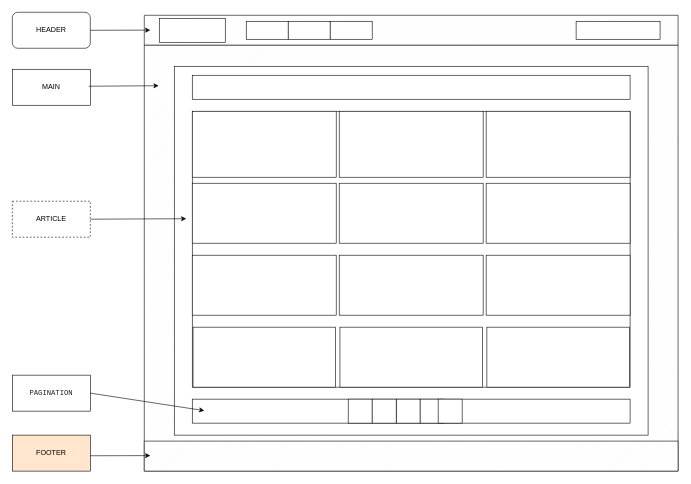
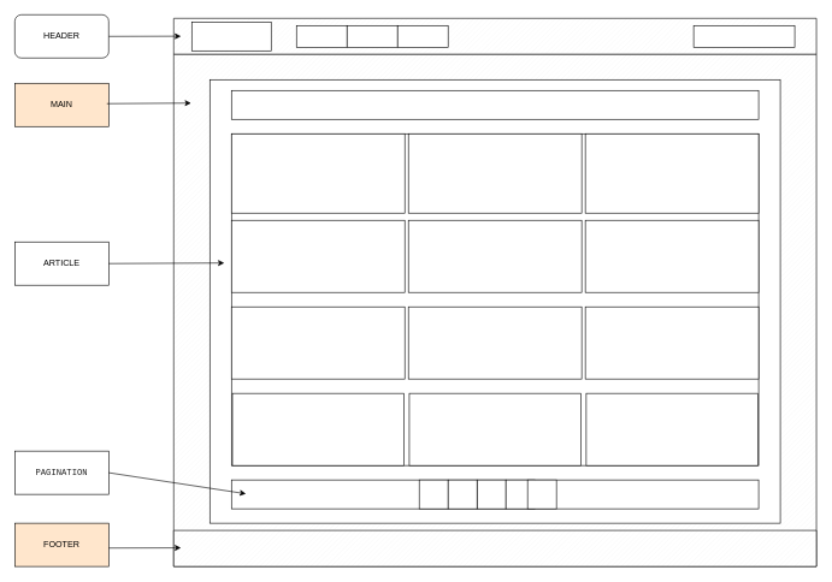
  <mxCell id="0" />
  <mxCell id="1" parent="0" />
  <mxCell id="2" value="" style="verticalLabelPosition=bottom;verticalAlign=top;html=1;shape=mxgraph.basic.patternFillRect;fillStyle=diag;step=5;fillStrokeWidth=0.2;fillStrokeColor=#dddddd;" vertex="1" parent="1"><mxGeometry x="240" y="25" width="890" height="50" as="geometry" /></mxCell>
  <mxCell id="3" value="" style="rounded=0;whiteSpace=wrap;html=1;" vertex="1" parent="1"><mxGeometry x="265" y="30" width="110" height="40" as="geometry" /></mxCell>
  <mxCell id="4" value="" style="rounded=0;whiteSpace=wrap;html=1;" vertex="1" parent="1"><mxGeometry x="410" y="35" width="70" height="30" as="geometry" /></mxCell>
  <mxCell id="5" value="" style="rounded=0;whiteSpace=wrap;html=1;" vertex="1" parent="1"><mxGeometry x="480" y="35" width="70" height="30" as="geometry" /></mxCell>
  <mxCell id="6" value="" style="rounded=0;whiteSpace=wrap;html=1;" vertex="1" parent="1"><mxGeometry x="550" y="35" width="70" height="30" as="geometry" /></mxCell>
  <mxCell id="7" value="" style="rounded=0;whiteSpace=wrap;html=1;" vertex="1" parent="1"><mxGeometry x="960" y="35" width="140" height="30" as="geometry" /></mxCell>
  <mxCell id="8" value="" style="verticalLabelPosition=bottom;verticalAlign=top;html=1;shape=mxgraph.basic.patternFillRect;fillStyle=diag;step=5;fillStrokeWidth=0.2;fillStrokeColor=#dddddd;" vertex="1" parent="1"><mxGeometry x="240" y="75" width="890" height="710" as="geometry" /></mxCell>
  <mxCell id="9" value="" style="rounded=0;whiteSpace=wrap;html=1;" vertex="1" parent="1"><mxGeometry x="290" y="110" width="790" height="615" as="geometry" /></mxCell>
  <mxCell id="10" value="" style="rounded=0;whiteSpace=wrap;html=1;" vertex="1" parent="1"><mxGeometry x="320" y="125" width="730" height="40" as="geometry" /></mxCell>
  <mxCell id="11" value="" style="rounded=0;whiteSpace=wrap;html=1;" vertex="1" parent="1"><mxGeometry x="320" y="185" width="730" height="460" as="geometry" /></mxCell>
  <mxCell id="12" value="" style="rounded=0;whiteSpace=wrap;html=1;" vertex="1" parent="1"><mxGeometry x="320" y="185" width="240" height="110" as="geometry" /></mxCell>
  <mxCell id="13" value="" style="rounded=0;whiteSpace=wrap;html=1;" vertex="1" parent="1"><mxGeometry x="565" y="185" width="240" height="110" as="geometry" /></mxCell>
  <mxCell id="14" value="" style="rounded=0;whiteSpace=wrap;html=1;" vertex="1" parent="1"><mxGeometry x="320" y="305" width="240" height="100" as="geometry" /></mxCell>
  <mxCell id="15" value="" style="rounded=0;whiteSpace=wrap;html=1;" vertex="1" parent="1"><mxGeometry x="810" y="185" width="240" height="110" as="geometry" /></mxCell>
  <mxCell id="16" value="" style="rounded=0;whiteSpace=wrap;html=1;" vertex="1" parent="1"><mxGeometry x="320" y="425" width="240" height="100" as="geometry" /></mxCell>
  <mxCell id="17" value="" style="rounded=0;whiteSpace=wrap;html=1;" vertex="1" parent="1"><mxGeometry x="321.25" y="545" width="237.5" height="100" as="geometry" /></mxCell>
  <mxCell id="18" value="" style="rounded=0;whiteSpace=wrap;html=1;" vertex="1" parent="1"><mxGeometry x="565" y="305" width="240" height="100" as="geometry" /></mxCell>
  <mxCell id="19" value="" style="rounded=0;whiteSpace=wrap;html=1;" vertex="1" parent="1"><mxGeometry x="565" y="425" width="240" height="100" as="geometry" /></mxCell>
  <mxCell id="20" value="" style="rounded=0;whiteSpace=wrap;html=1;" vertex="1" parent="1"><mxGeometry x="566.25" y="545" width="237.5" height="100" as="geometry" /></mxCell>
  <mxCell id="21" value="" style="rounded=0;whiteSpace=wrap;html=1;" vertex="1" parent="1"><mxGeometry x="810" y="305" width="240" height="100" as="geometry" /></mxCell>
  <mxCell id="22" value="" style="rounded=0;whiteSpace=wrap;html=1;" vertex="1" parent="1"><mxGeometry x="810" y="425" width="240" height="100" as="geometry" /></mxCell>
  <mxCell id="23" value="" style="rounded=0;whiteSpace=wrap;html=1;" vertex="1" parent="1"><mxGeometry x="811.25" y="545" width="237.5" height="100" as="geometry" /></mxCell>
  <mxCell id="24" value="" style="rounded=0;whiteSpace=wrap;html=1;" vertex="1" parent="1"><mxGeometry x="320" y="665" width="730" height="40" as="geometry" /></mxCell>
  <mxCell id="25" value="" style="whiteSpace=wrap;html=1;aspect=fixed;" vertex="1" parent="1"><mxGeometry x="580" y="665" width="40" height="40" as="geometry" /></mxCell>
  <mxCell id="26" value="" style="whiteSpace=wrap;html=1;aspect=fixed;" vertex="1" parent="1"><mxGeometry x="660" y="665" width="40" height="40" as="geometry" /></mxCell>
  <mxCell id="27" value="" style="whiteSpace=wrap;html=1;aspect=fixed;" vertex="1" parent="1"><mxGeometry x="700" y="665" width="40" height="40" as="geometry" /></mxCell>
  <mxCell id="28" value="" style="whiteSpace=wrap;html=1;aspect=fixed;" vertex="1" parent="1"><mxGeometry x="730" y="665" width="40" height="40" as="geometry" /></mxCell>
  <mxCell id="29" value="" style="whiteSpace=wrap;html=1;aspect=fixed;" vertex="1" parent="1"><mxGeometry x="620" y="665" width="40" height="40" as="geometry" /></mxCell>
  <mxCell id="30" value="" style="verticalLabelPosition=bottom;verticalAlign=top;html=1;shape=mxgraph.basic.patternFillRect;fillStyle=diag;step=5;fillStrokeWidth=0.2;fillStrokeColor=#dddddd;" vertex="1" parent="1"><mxGeometry x="240" y="735" width="890" height="50" as="geometry" /></mxCell>
  <mxCell id="31" value="HEADER" style="whiteSpace=wrap;html=1;rounded=1;" vertex="1" parent="1"><mxGeometry x="20" y="20" width="130" height="60" as="geometry" /></mxCell>
  <mxCell id="32" value="" style="endArrow=classic;html=1;rounded=0;entryX=0;entryY=0.5;entryDx=0;entryDy=0;entryPerimeter=0;exitX=1;exitY=0.5;exitDx=0;exitDy=0;" edge="1" parent="1" source="31"><mxGeometry width="50" height="50" relative="1" as="geometry"><mxPoint x="160" y="49.77" as="sourcePoint" /><mxPoint x="250" y="49.77" as="targetPoint" /></mxGeometry></mxCell>
- <mxCell id="33" value="MAIN" style="rounded=0;whiteSpace=wrap;html=1;" vertex="1" parent="1"><mxGeometry x="20" y="115" width="130" height="60" as="geometry" /></mxCell>
- <mxCell id="34" value="ARTICLE" style="rounded=0;whiteSpace=wrap;html=1;dashed=1;" vertex="1" parent="1"><mxGeometry x="20" y="335" width="130" height="60" as="geometry" /></mxCell>
+ <mxCell id="33" value="MAIN" style="rounded=0;whiteSpace=wrap;html=1;fillColor=#ffe6cc;" vertex="1" parent="1"><mxGeometry x="20" y="115" width="130" height="60" as="geometry" /></mxCell>
+ <mxCell id="34" value="ARTICLE" style="rounded=0;whiteSpace=wrap;html=1;" vertex="1" parent="1"><mxGeometry x="20" y="335" width="130" height="60" as="geometry" /></mxCell>
  <mxCell id="35" value="FOOTER" style="rounded=0;whiteSpace=wrap;html=1;fillColor=#ffe6cc;" vertex="1" parent="1"><mxGeometry x="20" y="725" width="130" height="60" as="geometry" /></mxCell>
  <mxCell id="36" value="" style="endArrow=classic;html=1;rounded=0;entryX=0.027;entryY=0.095;entryDx=0;entryDy=0;entryPerimeter=0;exitX=1;exitY=0.75;exitDx=0;exitDy=0;" edge="1" parent="1" target="8"><mxGeometry width="50" height="50" relative="1" as="geometry"><mxPoint x="147.41" y="143.26" as="sourcePoint" /><mxPoint x="265" y="146.73" as="targetPoint" /></mxGeometry></mxCell>
  <mxCell id="37" value="" style="endArrow=classic;html=1;rounded=0;entryX=0;entryY=0.5;entryDx=0;entryDy=0;entryPerimeter=0;exitX=1;exitY=0.5;exitDx=0;exitDy=0;" edge="1" parent="1" source="34"><mxGeometry width="50" height="50" relative="1" as="geometry"><mxPoint x="220" y="364.17" as="sourcePoint" /><mxPoint x="310" y="364.17" as="targetPoint" /></mxGeometry></mxCell>
  <mxCell id="38" value="" style="endArrow=classic;html=1;rounded=0;entryX=0;entryY=0.5;entryDx=0;entryDy=0;entryPerimeter=0;exitX=1;exitY=0.5;exitDx=0;exitDy=0;" edge="1" parent="1"><mxGeometry width="50" height="50" relative="1" as="geometry"><mxPoint x="150" y="759.4" as="sourcePoint" /><mxPoint x="250" y="759.17" as="targetPoint" /></mxGeometry></mxCell>
  <mxCell id="39" value="&lt;span style=&quot;color: rgb(31, 31, 31); font-family: consolas, &amp;quot;lucida console&amp;quot;, &amp;quot;courier new&amp;quot;, monospace; text-align: left; white-space-collapse: preserve; background-color: rgb(255, 255, 255);&quot;&gt;PAGINATION&lt;/span&gt;" style="rounded=0;whiteSpace=wrap;html=1;" vertex="1" parent="1"><mxGeometry x="20" y="625" width="130" height="60" as="geometry" /></mxCell>
  <mxCell id="40" value="" style="endArrow=classic;html=1;rounded=0;entryX=0;entryY=0.5;entryDx=0;entryDy=0;entryPerimeter=0;exitX=1;exitY=0.5;exitDx=0;exitDy=0;" edge="1" parent="1" source="39"><mxGeometry width="50" height="50" relative="1" as="geometry"><mxPoint x="180" y="685" as="sourcePoint" /><mxPoint x="340" y="684.17" as="targetPoint" /></mxGeometry></mxCell>
